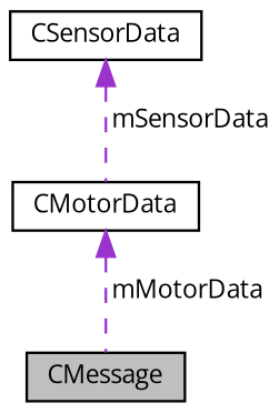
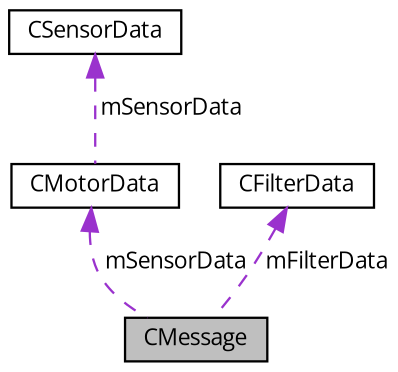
  digraph {
    fontname="Open Sans"
    node [color=black fillcolor=white fontname="Open Sans" fontsize=10 shape=record style=filled]
    edge [color=darkorchid3 dir=back fontname="Open Sans" fontsize=10 labelfontname=Helvetica labelfontsize=10 style=dashed]
    n1 [fillcolor=grey75 fontcolor=black height=0.2 label=CMessage width=0.4]
    n2 [height=0.2 label=CMotorData width=0.4]
    n3 [height=0.2 label=CSensorData width=0.4]
-   n2 -> n1 [label=" mMotorData"]
+   n4 [height=0.2 label=CFilterData width=0.4]
+   n2 -> n1 [label=" mSensorData"]
    n3 -> n2 [label=" mSensorData"]
+   n4 -> n1 [label=" mFilterData"]
  }
